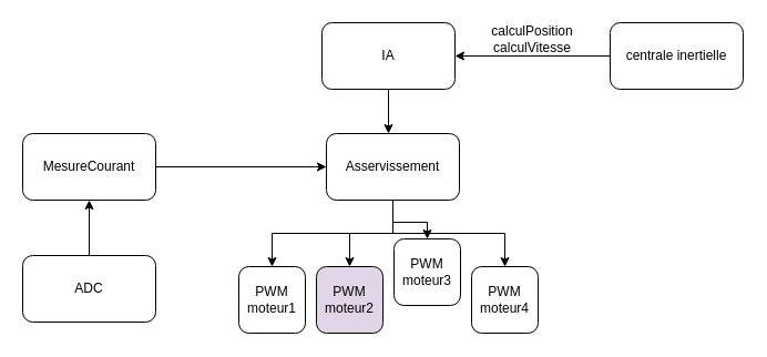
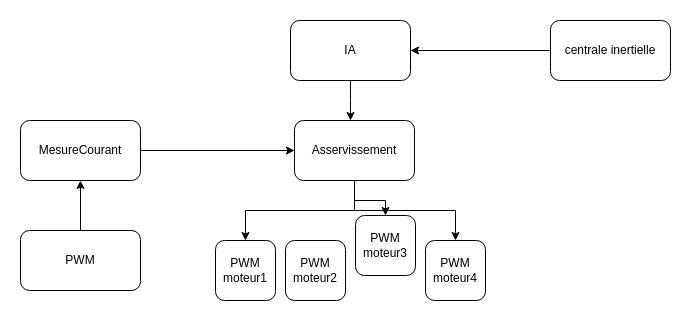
  <mxCell id="0" />
  <mxCell id="1" parent="0" />
  <mxCell id="2" style="edgeStyle=orthogonalEdgeStyle;rounded=0;orthogonalLoop=1;jettySize=auto;html=1;exitX=0.5;exitY=1;exitDx=0;exitDy=0;" edge="1" parent="1" source="3"><mxGeometry relative="1" as="geometry"><mxPoint x="350" y="120" as="targetPoint" /></mxGeometry></mxCell>
  <mxCell id="3" value="IA" style="rounded=1;whiteSpace=wrap;html=1;" vertex="1" parent="1"><mxGeometry x="290" y="20" width="120" height="60" as="geometry" /></mxCell>
- <mxCell id="4" style="edgeStyle=orthogonalEdgeStyle;rounded=0;orthogonalLoop=1;jettySize=auto;html=1;exitX=0.5;exitY=1;exitDx=0;exitDy=0;entryX=0.5;entryY=0;entryDx=0;entryDy=0;" edge="1" parent="1" source="8" target="14"><mxGeometry relative="1" as="geometry" /></mxCell>
  <mxCell id="5" style="edgeStyle=orthogonalEdgeStyle;rounded=0;orthogonalLoop=1;jettySize=auto;html=1;exitX=0.5;exitY=1;exitDx=0;exitDy=0;entryX=0.5;entryY=0;entryDx=0;entryDy=0;" edge="1" parent="1" source="8" target="15"><mxGeometry relative="1" as="geometry" /></mxCell>
  <mxCell id="6" style="edgeStyle=orthogonalEdgeStyle;rounded=0;orthogonalLoop=1;jettySize=auto;html=1;exitX=0.5;exitY=1;exitDx=0;exitDy=0;" edge="1" parent="1" source="8" target="16"><mxGeometry relative="1" as="geometry" /></mxCell>
  <mxCell id="7" style="edgeStyle=orthogonalEdgeStyle;rounded=0;orthogonalLoop=1;jettySize=auto;html=1;exitX=0.5;exitY=1;exitDx=0;exitDy=0;entryX=0.5;entryY=0;entryDx=0;entryDy=0;" edge="1" parent="1" source="8" target="13"><mxGeometry relative="1" as="geometry" /></mxCell>
  <mxCell id="8" value="Asservissement" style="rounded=1;whiteSpace=wrap;html=1;" vertex="1" parent="1"><mxGeometry x="294" y="120" width="120" height="60" as="geometry" /></mxCell>
  <mxCell id="9" style="edgeStyle=orthogonalEdgeStyle;rounded=0;orthogonalLoop=1;jettySize=auto;html=1;exitX=1;exitY=0.5;exitDx=0;exitDy=0;entryX=0;entryY=0.5;entryDx=0;entryDy=0;" edge="1" parent="1" source="10" target="8"><mxGeometry relative="1" as="geometry" /></mxCell>
  <mxCell id="10" value="MesureCourant" style="rounded=1;whiteSpace=wrap;html=1;" vertex="1" parent="1"><mxGeometry x="20" y="120" width="120" height="60" as="geometry" /></mxCell>
  <mxCell id="11" style="edgeStyle=orthogonalEdgeStyle;rounded=0;orthogonalLoop=1;jettySize=auto;html=1;exitX=0.5;exitY=0;exitDx=0;exitDy=0;entryX=0.5;entryY=1;entryDx=0;entryDy=0;" edge="1" parent="1" source="12" target="10"><mxGeometry relative="1" as="geometry" /></mxCell>
- <mxCell id="12" value="ADC" style="rounded=1;whiteSpace=wrap;html=1;" vertex="1" parent="1"><mxGeometry x="20" y="230" width="120" height="60" as="geometry" /></mxCell>
+ <mxCell id="12" value="PWM" style="rounded=1;whiteSpace=wrap;html=1;" vertex="1" parent="1"><mxGeometry x="20" y="230" width="120" height="60" as="geometry" /></mxCell>
  <mxCell id="13" value="PWM&lt;br&gt;moteur1" style="rounded=1;whiteSpace=wrap;html=1;" vertex="1" parent="1"><mxGeometry x="215" y="240" width="60" height="60" as="geometry" /></mxCell>
- <mxCell id="14" value="PWM&lt;br&gt;moteur2" style="rounded=1;whiteSpace=wrap;html=1;fillColor=#e1d5e7;" vertex="1" parent="1"><mxGeometry x="285" y="240" width="60" height="60" as="geometry" /></mxCell>
+ <mxCell id="14" value="PWM&lt;br&gt;moteur2" style="rounded=1;whiteSpace=wrap;html=1;" vertex="1" parent="1"><mxGeometry x="285" y="240" width="60" height="60" as="geometry" /></mxCell>
  <mxCell id="15" value="PWM&lt;br&gt;moteur3" style="rounded=1;whiteSpace=wrap;html=1;" vertex="1" parent="1"><mxGeometry x="355" y="215" width="60" height="60" as="geometry" /></mxCell>
  <mxCell id="16" value="PWM&lt;br&gt;moteur4" style="rounded=1;whiteSpace=wrap;html=1;" vertex="1" parent="1"><mxGeometry x="425" y="240" width="60" height="60" as="geometry" /></mxCell>
  <mxCell id="17" style="edgeStyle=orthogonalEdgeStyle;rounded=0;orthogonalLoop=1;jettySize=auto;html=1;exitX=0;exitY=0.5;exitDx=0;exitDy=0;entryX=1;entryY=0.5;entryDx=0;entryDy=0;" edge="1" parent="1" source="18" target="3"><mxGeometry relative="1" as="geometry" /></mxCell>
  <mxCell id="18" value="centrale inertielle" style="rounded=1;whiteSpace=wrap;html=1;" vertex="1" parent="1"><mxGeometry x="550" y="20" width="120" height="60" as="geometry" /></mxCell>
- <mxCell id="19" value="calculPosition&lt;br&gt;calculVitesse" style="text;html=1;strokeColor=none;fillColor=none;align=center;verticalAlign=middle;whiteSpace=wrap;rounded=0;" vertex="1" parent="1"><mxGeometry x="450" y="20" width="60" height="30" as="geometry" /></mxCell>
